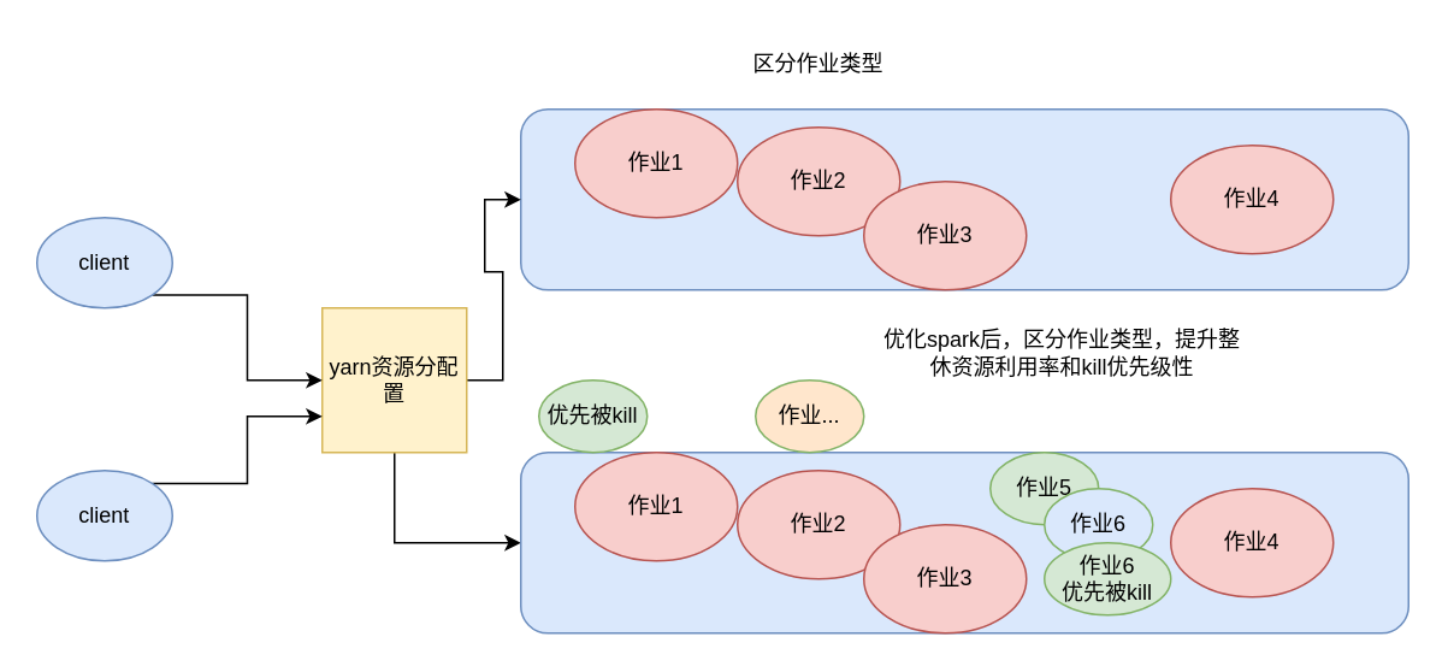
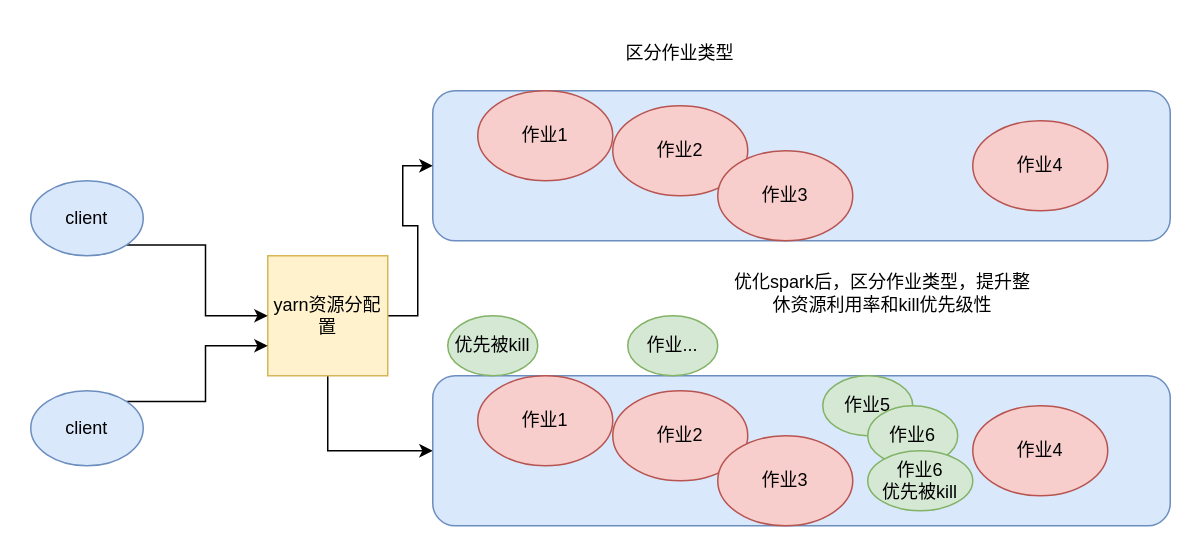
  <mxCell id="0" />
  <mxCell id="1" parent="0" />
  <mxCell id="2" value="" style="rounded=1;whiteSpace=wrap;html=1;fillColor=#dae8fc;strokeColor=#6c8ebf;" vertex="1" parent="1"><mxGeometry x="288" y="60" width="491.67" height="100" as="geometry" /></mxCell>
  <mxCell id="3" value="作业1" style="ellipse;whiteSpace=wrap;html=1;fillColor=#f8cecc;strokeColor=#b85450;" vertex="1" parent="1"><mxGeometry x="318" y="60" width="90" height="60" as="geometry" /></mxCell>
  <mxCell id="4" value="作业2" style="ellipse;whiteSpace=wrap;html=1;fillColor=#f8cecc;strokeColor=#b85450;" vertex="1" parent="1"><mxGeometry x="408" y="70" width="90" height="60" as="geometry" /></mxCell>
  <mxCell id="5" value="作业3" style="ellipse;whiteSpace=wrap;html=1;fillColor=#f8cecc;strokeColor=#b85450;" vertex="1" parent="1"><mxGeometry x="478" y="100" width="90" height="60" as="geometry" /></mxCell>
  <mxCell id="6" value="作业4" style="ellipse;whiteSpace=wrap;html=1;fillColor=#f8cecc;strokeColor=#b85450;" vertex="1" parent="1"><mxGeometry x="648" y="80" width="90" height="60" as="geometry" /></mxCell>
  <mxCell id="7" style="edgeStyle=orthogonalEdgeStyle;rounded=0;orthogonalLoop=1;jettySize=auto;html=1;entryX=0;entryY=0.5;entryDx=0;entryDy=0;" edge="1" parent="1" source="9" target="2"><mxGeometry relative="1" as="geometry" /></mxCell>
  <mxCell id="8" style="edgeStyle=orthogonalEdgeStyle;rounded=0;orthogonalLoop=1;jettySize=auto;html=1;exitX=0.5;exitY=1;exitDx=0;exitDy=0;entryX=0;entryY=0.5;entryDx=0;entryDy=0;" edge="1" parent="1" source="9" target="10"><mxGeometry relative="1" as="geometry" /></mxCell>
  <mxCell id="9" value="yarn资源分配置" style="whiteSpace=wrap;html=1;aspect=fixed;fillColor=#fff2cc;strokeColor=#d6b656;" vertex="1" parent="1"><mxGeometry x="178" y="170" width="80" height="80" as="geometry" /></mxCell>
  <mxCell id="10" value="" style="rounded=1;whiteSpace=wrap;html=1;fillColor=#dae8fc;strokeColor=#6c8ebf;" vertex="1" parent="1"><mxGeometry x="288" y="250" width="491.67" height="100" as="geometry" /></mxCell>
  <mxCell id="11" value="作业1" style="ellipse;whiteSpace=wrap;html=1;fillColor=#f8cecc;strokeColor=#b85450;" vertex="1" parent="1"><mxGeometry x="318" y="250" width="90" height="60" as="geometry" /></mxCell>
  <mxCell id="12" value="作业2" style="ellipse;whiteSpace=wrap;html=1;fillColor=#f8cecc;strokeColor=#b85450;" vertex="1" parent="1"><mxGeometry x="408" y="260" width="90" height="60" as="geometry" /></mxCell>
  <mxCell id="13" value="作业3" style="ellipse;whiteSpace=wrap;html=1;fillColor=#f8cecc;strokeColor=#b85450;" vertex="1" parent="1"><mxGeometry x="478" y="290" width="90" height="60" as="geometry" /></mxCell>
  <mxCell id="14" value="作业4" style="ellipse;whiteSpace=wrap;html=1;fillColor=#f8cecc;strokeColor=#b85450;" vertex="1" parent="1"><mxGeometry x="648" y="270" width="90" height="60" as="geometry" /></mxCell>
  <mxCell id="15" style="edgeStyle=orthogonalEdgeStyle;rounded=0;orthogonalLoop=1;jettySize=auto;html=1;exitX=1;exitY=1;exitDx=0;exitDy=0;entryX=0;entryY=0.5;entryDx=0;entryDy=0;" edge="1" parent="1" source="16" target="9"><mxGeometry relative="1" as="geometry" /></mxCell>
  <mxCell id="16" value="client" style="ellipse;whiteSpace=wrap;html=1;fillColor=#dae8fc;strokeColor=#6c8ebf;" vertex="1" parent="1"><mxGeometry x="20" y="120" width="75" height="50" as="geometry" /></mxCell>
  <mxCell id="17" style="edgeStyle=orthogonalEdgeStyle;rounded=0;orthogonalLoop=1;jettySize=auto;html=1;exitX=1;exitY=0;exitDx=0;exitDy=0;entryX=0;entryY=0.75;entryDx=0;entryDy=0;" edge="1" parent="1" source="18" target="9"><mxGeometry relative="1" as="geometry" /></mxCell>
  <mxCell id="18" value="client" style="ellipse;whiteSpace=wrap;html=1;fillColor=#dae8fc;strokeColor=#6c8ebf;" vertex="1" parent="1"><mxGeometry x="20" y="260" width="75" height="50" as="geometry" /></mxCell>
  <mxCell id="19" value="优先被kill" style="ellipse;whiteSpace=wrap;html=1;fillColor=#d5e8d4;strokeColor=#82b366;" vertex="1" parent="1"><mxGeometry x="298" y="210" width="60" height="40" as="geometry" /></mxCell>
- <mxCell id="20" value="作业..." style="ellipse;whiteSpace=wrap;html=1;fillColor=#ffe6cc;strokeColor=#82b366;" vertex="1" parent="1"><mxGeometry x="418" y="210" width="60" height="40" as="geometry" /></mxCell>
+ <mxCell id="20" value="作业..." style="ellipse;whiteSpace=wrap;html=1;fillColor=#d5e8d4;strokeColor=#82b366;" vertex="1" parent="1"><mxGeometry x="418" y="210" width="60" height="40" as="geometry" /></mxCell>
  <mxCell id="21" value="作业5" style="ellipse;whiteSpace=wrap;html=1;fillColor=#d5e8d4;strokeColor=#82b366;" vertex="1" parent="1"><mxGeometry x="548" y="250" width="60" height="40" as="geometry" /></mxCell>
- <mxCell id="22" value="作业6" style="ellipse;whiteSpace=wrap;html=1;fillColor=#dae8fc;strokeColor=#82b366;" vertex="1" parent="1"><mxGeometry x="578" y="270" width="60" height="40" as="geometry" /></mxCell>
+ <mxCell id="22" value="作业6" style="ellipse;whiteSpace=wrap;html=1;fillColor=#d5e8d4;strokeColor=#82b366;" vertex="1" parent="1"><mxGeometry x="578" y="270" width="60" height="40" as="geometry" /></mxCell>
  <mxCell id="23" value="作业6&lt;div&gt;优先被kill&lt;/div&gt;" style="ellipse;whiteSpace=wrap;html=1;fillColor=#d5e8d4;strokeColor=#82b366;" vertex="1" parent="1"><mxGeometry x="578" y="300" width="70" height="40" as="geometry" /></mxCell>
  <mxCell id="24" value="区分作业类型" style="text;html=1;align=center;verticalAlign=middle;whiteSpace=wrap;rounded=0;" vertex="1" parent="1"><mxGeometry x="388" y="20" width="130" height="30" as="geometry" /></mxCell>
  <mxCell id="25" value="优化spark后，区分作业类型，提升整休资源利用率和kill优先级性" style="text;html=1;align=center;verticalAlign=middle;whiteSpace=wrap;rounded=0;" vertex="1" parent="1"><mxGeometry x="488" y="180" width="200" height="30" as="geometry" /></mxCell>
